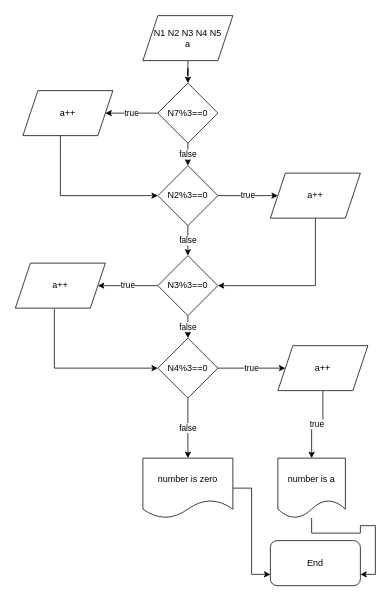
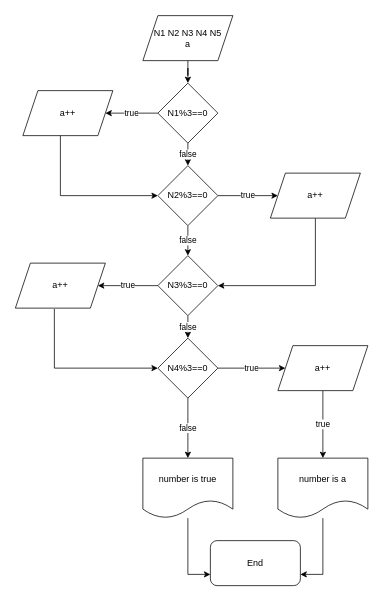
  <mxCell id="0" />
  <mxCell id="1" parent="0" />
  <mxCell id="2" value="" style="edgeStyle=orthogonalEdgeStyle;rounded=0;orthogonalLoop=1;jettySize=auto;html=1;" edge="1" parent="1" source="3" target="12"><mxGeometry relative="1" as="geometry" /></mxCell>
  <mxCell id="3" value="N1 N2 N3 N4 N5&lt;br&gt;a" style="shape=parallelogram;perimeter=parallelogramPerimeter;whiteSpace=wrap;html=1;fixedSize=1;" vertex="1" parent="1"><mxGeometry x="190" y="20" width="120" height="60" as="geometry" /></mxCell>
  <mxCell id="4" value="true" style="edgeStyle=orthogonalEdgeStyle;rounded=0;orthogonalLoop=1;jettySize=auto;html=1;" edge="1" parent="1" source="6" target="17"><mxGeometry relative="1" as="geometry" /></mxCell>
  <mxCell id="5" value="false" style="edgeStyle=orthogonalEdgeStyle;rounded=0;orthogonalLoop=1;jettySize=auto;html=1;" edge="1" parent="1" source="6" target="15"><mxGeometry relative="1" as="geometry" /></mxCell>
  <mxCell id="6" value="N3%3==0" style="rhombus;whiteSpace=wrap;html=1;" vertex="1" parent="1"><mxGeometry x="210" y="340" width="80" height="80" as="geometry" /></mxCell>
  <mxCell id="7" value="true" style="edgeStyle=orthogonalEdgeStyle;rounded=0;orthogonalLoop=1;jettySize=auto;html=1;" edge="1" parent="1" source="9" target="19"><mxGeometry relative="1" as="geometry" /></mxCell>
  <mxCell id="8" value="false" style="edgeStyle=orthogonalEdgeStyle;rounded=0;orthogonalLoop=1;jettySize=auto;html=1;" edge="1" parent="1" source="9" target="6"><mxGeometry relative="1" as="geometry" /></mxCell>
  <mxCell id="9" value="N2%3==0" style="rhombus;whiteSpace=wrap;html=1;" vertex="1" parent="1"><mxGeometry x="210" y="220" width="80" height="80" as="geometry" /></mxCell>
  <mxCell id="10" value="true" style="edgeStyle=orthogonalEdgeStyle;rounded=0;orthogonalLoop=1;jettySize=auto;html=1;" edge="1" parent="1" source="12" target="16"><mxGeometry relative="1" as="geometry" /></mxCell>
  <mxCell id="11" value="false" style="edgeStyle=orthogonalEdgeStyle;rounded=0;orthogonalLoop=1;jettySize=auto;html=1;" edge="1" parent="1" source="12" target="9"><mxGeometry relative="1" as="geometry" /></mxCell>
- <mxCell id="12" value="N7%3==0" style="rhombus;whiteSpace=wrap;html=1;" vertex="1" parent="1"><mxGeometry x="210" y="110" width="80" height="80" as="geometry" /></mxCell>
+ <mxCell id="12" value="N1%3==0" style="rhombus;whiteSpace=wrap;html=1;" vertex="1" parent="1"><mxGeometry x="210" y="110" width="80" height="80" as="geometry" /></mxCell>
  <mxCell id="13" value="false" style="edgeStyle=orthogonalEdgeStyle;rounded=0;orthogonalLoop=1;jettySize=auto;html=1;" edge="1" parent="1" source="15" target="25"><mxGeometry relative="1" as="geometry" /></mxCell>
  <mxCell id="14" value="true" style="edgeStyle=orthogonalEdgeStyle;rounded=0;orthogonalLoop=1;jettySize=auto;html=1;" edge="1" parent="1" source="15" target="21"><mxGeometry relative="1" as="geometry" /></mxCell>
  <mxCell id="15" value="N4%3==0" style="rhombus;whiteSpace=wrap;html=1;" vertex="1" parent="1"><mxGeometry x="210" y="450" width="80" height="80" as="geometry" /></mxCell>
  <mxCell id="16" value="a++" style="shape=parallelogram;perimeter=parallelogramPerimeter;whiteSpace=wrap;html=1;fixedSize=1;direction=east;" vertex="1" parent="1"><mxGeometry x="30" y="120" width="120" height="60" as="geometry" /></mxCell>
  <mxCell id="17" value="a++" style="shape=parallelogram;perimeter=parallelogramPerimeter;whiteSpace=wrap;html=1;fixedSize=1;" vertex="1" parent="1"><mxGeometry x="20" y="350" width="120" height="60" as="geometry" /></mxCell>
  <mxCell id="18" style="edgeStyle=orthogonalEdgeStyle;rounded=0;orthogonalLoop=1;jettySize=auto;html=1;exitX=0.5;exitY=1;exitDx=0;exitDy=0;entryX=1;entryY=0.5;entryDx=0;entryDy=0;" edge="1" parent="1" source="19" target="6"><mxGeometry relative="1" as="geometry" /></mxCell>
  <mxCell id="19" value="a++" style="shape=parallelogram;perimeter=parallelogramPerimeter;whiteSpace=wrap;html=1;fixedSize=1;" vertex="1" parent="1"><mxGeometry x="360" y="230" width="120" height="60" as="geometry" /></mxCell>
  <mxCell id="20" value="true" style="edgeStyle=orthogonalEdgeStyle;rounded=0;orthogonalLoop=1;jettySize=auto;html=1;" edge="1" parent="1" source="21" target="23"><mxGeometry relative="1" as="geometry" /></mxCell>
  <mxCell id="21" value="a++" style="shape=parallelogram;perimeter=parallelogramPerimeter;whiteSpace=wrap;html=1;fixedSize=1;" vertex="1" parent="1"><mxGeometry x="370" y="460" width="120" height="60" as="geometry" /></mxCell>
  <mxCell id="22" style="edgeStyle=orthogonalEdgeStyle;rounded=0;orthogonalLoop=1;jettySize=auto;html=1;entryX=1;entryY=0.75;entryDx=0;entryDy=0;" edge="1" parent="1" source="23" target="26"><mxGeometry relative="1" as="geometry" /></mxCell>
- <mxCell id="23" value="number is a" style="shape=document;whiteSpace=wrap;html=1;boundedLbl=1;" vertex="1" parent="1"><mxGeometry x="370" y="610" width="90" height="80" as="geometry" /></mxCell>
+ <mxCell id="23" value="number is a" style="shape=document;whiteSpace=wrap;html=1;boundedLbl=1;" vertex="1" parent="1"><mxGeometry x="370" y="610" width="120" height="80" as="geometry" /></mxCell>
  <mxCell id="24" style="edgeStyle=orthogonalEdgeStyle;rounded=0;orthogonalLoop=1;jettySize=auto;html=1;entryX=0;entryY=0.75;entryDx=0;entryDy=0;" edge="1" parent="1" source="25" target="26"><mxGeometry relative="1" as="geometry" /></mxCell>
- <mxCell id="25" value="number is zero" style="shape=document;whiteSpace=wrap;html=1;boundedLbl=1;" vertex="1" parent="1"><mxGeometry x="190" y="610" width="120" height="80" as="geometry" /></mxCell>
- <mxCell id="26" value="End" style="rounded=1;whiteSpace=wrap;html=1;" vertex="1" parent="1"><mxGeometry x="360" y="720" width="120" height="60" as="geometry" /></mxCell>
+ <mxCell id="25" value="number is true" style="shape=document;whiteSpace=wrap;html=1;boundedLbl=1;" vertex="1" parent="1"><mxGeometry x="190" y="610" width="120" height="80" as="geometry" /></mxCell>
+ <mxCell id="26" value="End" style="rounded=1;whiteSpace=wrap;html=1;" vertex="1" parent="1"><mxGeometry x="280" y="720" width="120" height="60" as="geometry" /></mxCell>
  <mxCell id="27" value="" style="endArrow=classic;html=1;rounded=0;exitX=0.417;exitY=1;exitDx=0;exitDy=0;exitPerimeter=0;entryX=0;entryY=0.5;entryDx=0;entryDy=0;" edge="1" parent="1" source="16" target="9"><mxGeometry width="50" height="50" relative="1" as="geometry"><mxPoint x="310" y="310" as="sourcePoint" /><mxPoint x="360" y="260" as="targetPoint" /><Array as="points"><mxPoint x="80" y="260" /></Array></mxGeometry></mxCell>
  <mxCell id="28" value="" style="endArrow=classic;html=1;rounded=0;exitX=0.433;exitY=1.017;exitDx=0;exitDy=0;exitPerimeter=0;entryX=0;entryY=0.5;entryDx=0;entryDy=0;" edge="1" parent="1" source="17" target="15"><mxGeometry width="50" height="50" relative="1" as="geometry"><mxPoint x="310" y="410" as="sourcePoint" /><mxPoint x="360" y="360" as="targetPoint" /><Array as="points"><mxPoint x="72" y="490" /></Array></mxGeometry></mxCell>
